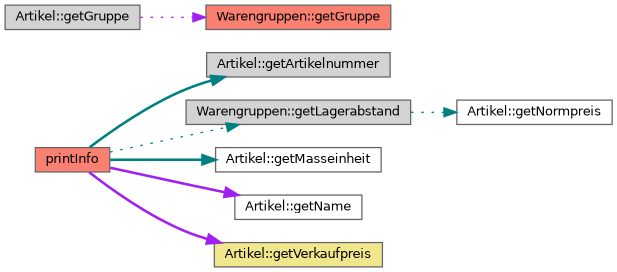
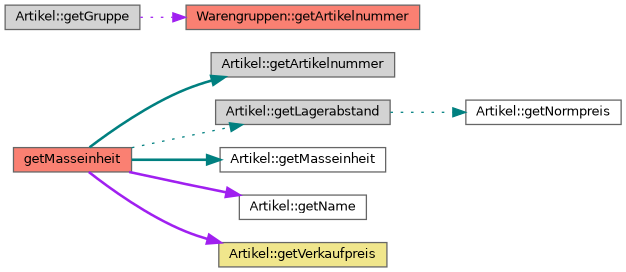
  digraph {
    rankdir=LR
    node [color=grey40 fillcolor=lightgrey fontname=Helvetica fontsize=10 shape=box style=filled]
    edge [color=teal fontname=Helvetica fontsize=10 labelfontname=Helvetica labelfontsize=10 style=bold]
-   n1 [color=gray40 fillcolor=salmon fontcolor=black height=0.2 label=printInfo width=0.4]
+   n1 [color=gray40 fillcolor=salmon fontcolor=black height=0.2 label=getMasseinheit width=0.4]
    n2 [height=0.2 label="Artikel::getArtikelnummer" width=0.4]
-   n3 [height=0.2 label="Warengruppen::getLagerabstand" width=0.4]
+   n3 [height=0.2 label="Artikel::getLagerabstand" width=0.4]
    n4 [fillcolor=white height=0.2 label="Artikel::getMasseinheit" width=0.4]
    n5 [fillcolor=white height=0.2 label="Artikel::getName" width=0.4]
    n6 [fillcolor=khaki height=0.2 label="Artikel::getVerkaufpreis" width=0.4]
    n7 [height=0.2 label="Artikel::getGruppe" width=0.4]
-   n8 [fillcolor=salmon height=0.2 label="Warengruppen::getGruppe" width=0.4]
+   n8 [fillcolor=salmon height=0.2 label="Warengruppen::getArtikelnummer" width=0.4]
    n9 [fillcolor=white height=0.2 label="Artikel::getNormpreis" width=0.4]
    n1 -> n2
    n1 -> n3 [style=dotted]
    n1 -> n4
    n1 -> n5 [color=purple]
    n1 -> n6 [color=purple]
    n3 -> n9 [style=dotted]
    n7 -> n8 [color=purple style=dotted]
  }
